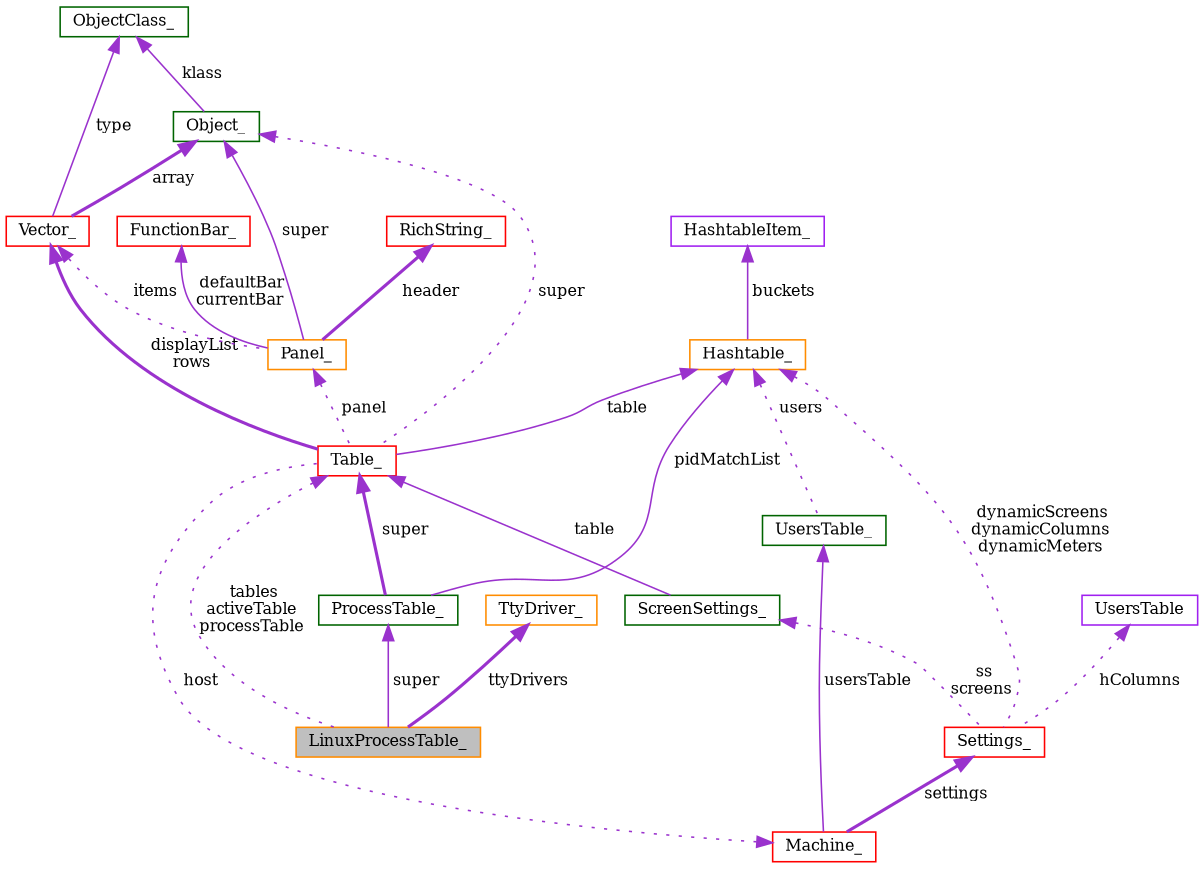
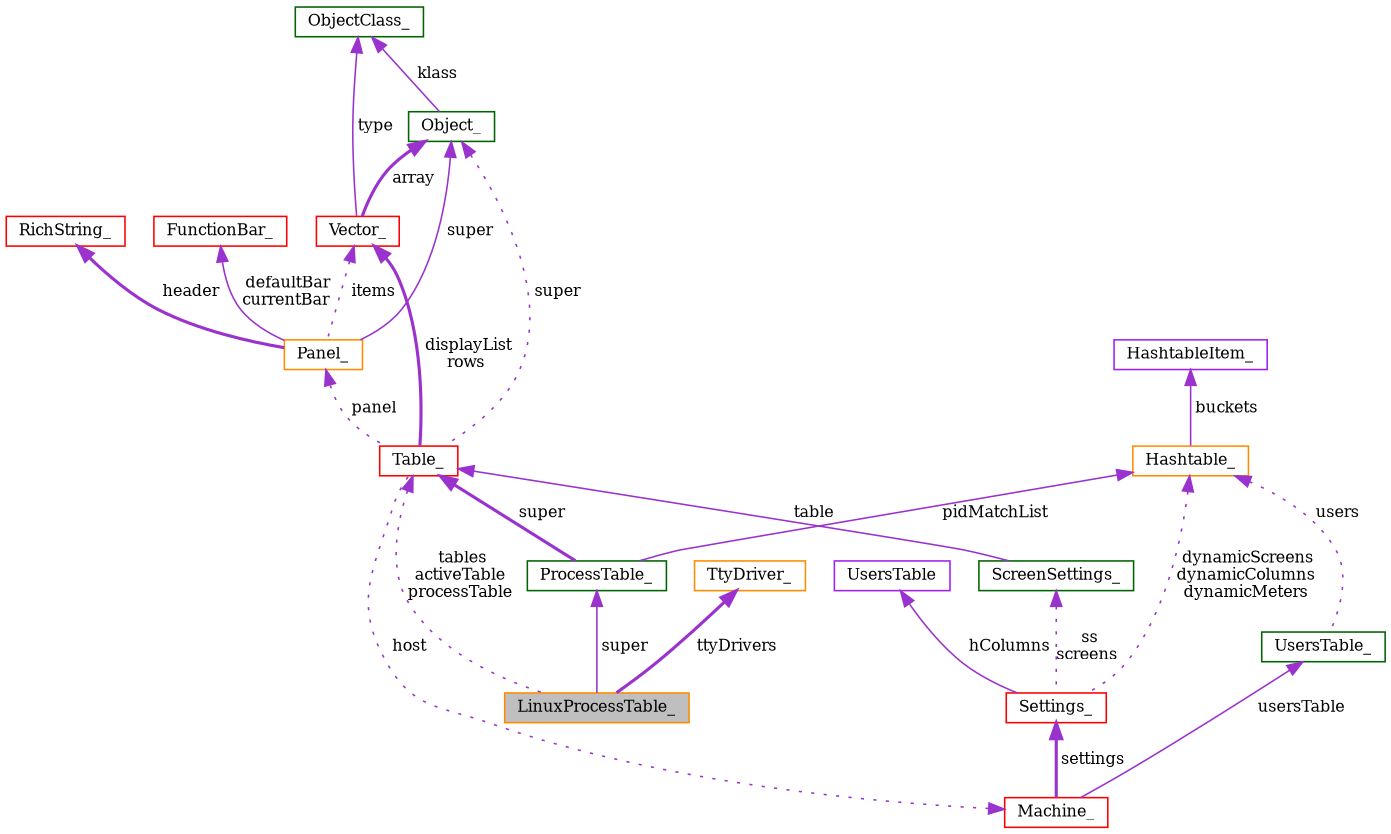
  digraph {
    fontname="DejaVu Serif"
    node [color=red fillcolor=white fontname="DejaVu Serif" fontsize=10 shape=record style=filled]
    edge [color=darkorchid3 dir=back fontname="DejaVu Serif" fontsize=10 labelfontname=Helvetica labelfontsize=10 style=solid]
    n1 [color=darkorange fillcolor=grey75 fontcolor=black height=0.2 label=LinuxProcessTable_ width=0.4]
    n2 [color=darkgreen height=0.2 label=ProcessTable_ width=0.4]
    n3 [height=0.2 label=Table_ width=0.4]
    n4 [color=darkgreen height=0.2 label=ScreenSettings_ width=0.4]
    n5 [height=0.2 label=Machine_ width=0.4]
    n6 [height=0.2 label=Settings_ width=0.4]
    n7 [height=0.2 label=Vector_ width=0.4]
    n8 [color=darkorange height=0.2 label=Panel_ width=0.4]
    n9 [color=darkgreen height=0.2 label=ObjectClass_ width=0.4]
    n10 [color=darkgreen height=0.2 label=Object_ width=0.4]
    n11 [color=darkorange height=0.2 label=Hashtable_ width=0.4]
    n12 [color=darkgreen height=0.2 label=UsersTable_ width=0.4]
    n13 [color=purple height=0.2 label=HashtableItem_ width=0.4]
    n14 [color=purple height=0.2 label=UsersTable width=0.4]
    n15 [height=0.2 label=RichString_ width=0.4]
    n16 [height=0.2 label=FunctionBar_ width=0.4]
    n17 [color=darkorange height=0.2 label=TtyDriver_ width=0.4]
    n2 -> n1 [label=" super"]
    n3 -> n1 [label=" tables\nactiveTable\nprocessTable" style=dotted]
    n3 -> n2 [label=" super" style=bold]
    n3 -> n4 [label=" table"]
    n4 -> n6 [label=" ss\nscreens" style=dotted]
    n5 -> n3 [label=" host" style=dotted]
    n6 -> n5 [label=" settings" style=bold]
    n7 -> n3 [label=" displayList\nrows" style=bold]
    n7 -> n8 [label=" items" style=dotted]
    n8 -> n3 [label=" panel" style=dotted]
    n9 -> n7 [label=" type"]
    n9 -> n10 [label=" klass"]
    n10 -> n3 [label=" super" style=dotted]
    n10 -> n7 [label=" array" style=bold]
    n10 -> n8 [label=" super"]
    n11 -> n2 [label=" pidMatchList"]
-   n11 -> n3 [label=" table"]
    n11 -> n6 [label=" dynamicScreens\ndynamicColumns\ndynamicMeters" style=dotted]
    n11 -> n12 [label=" users" style=dotted]
    n12 -> n5 [label=" usersTable"]
    n13 -> n11 [label=" buckets"]
-   n14 -> n6 [label=" hColumns" style=dotted]
+   n14 -> n6 [label=" hColumns"]
    n15 -> n8 [label=" header" style=bold]
    n16 -> n8 [label=" defaultBar\ncurrentBar"]
    n17 -> n1 [label=" ttyDrivers" style=bold]
  }
